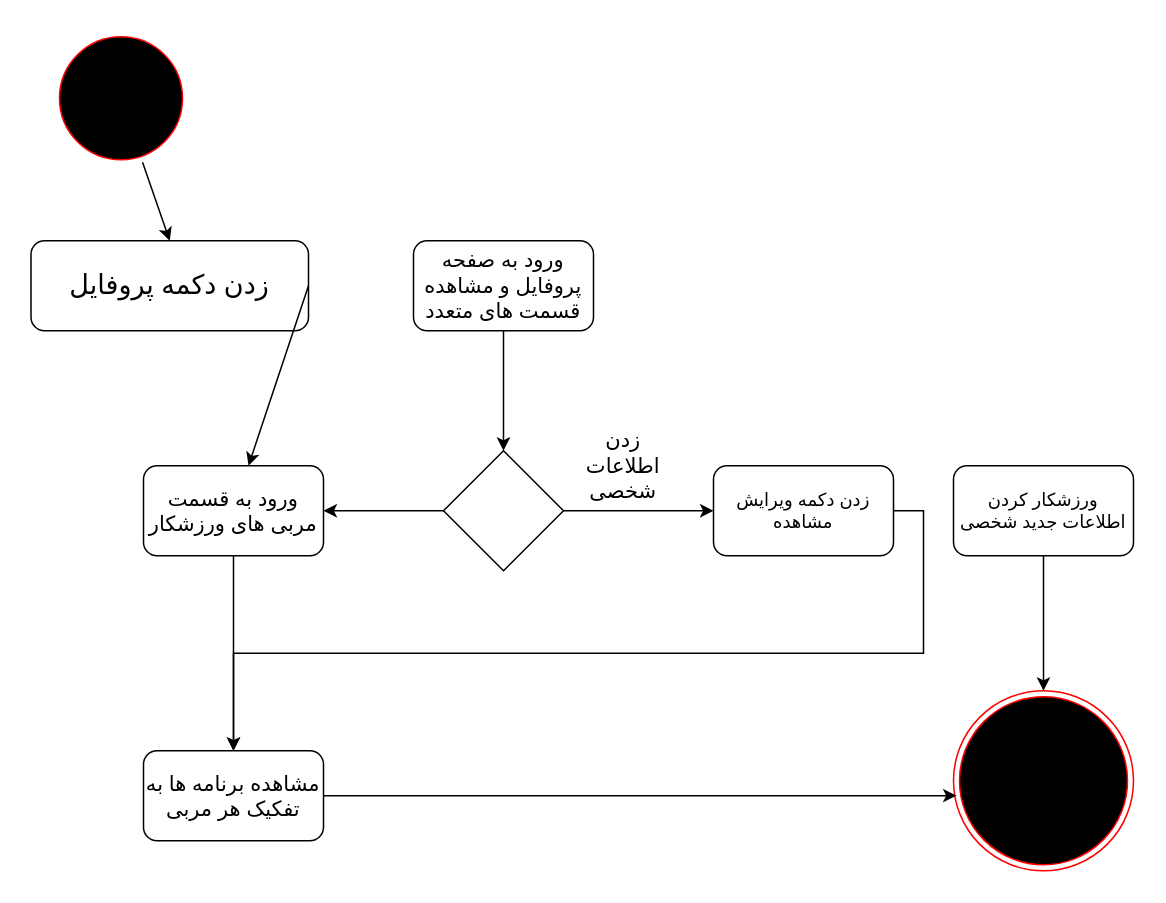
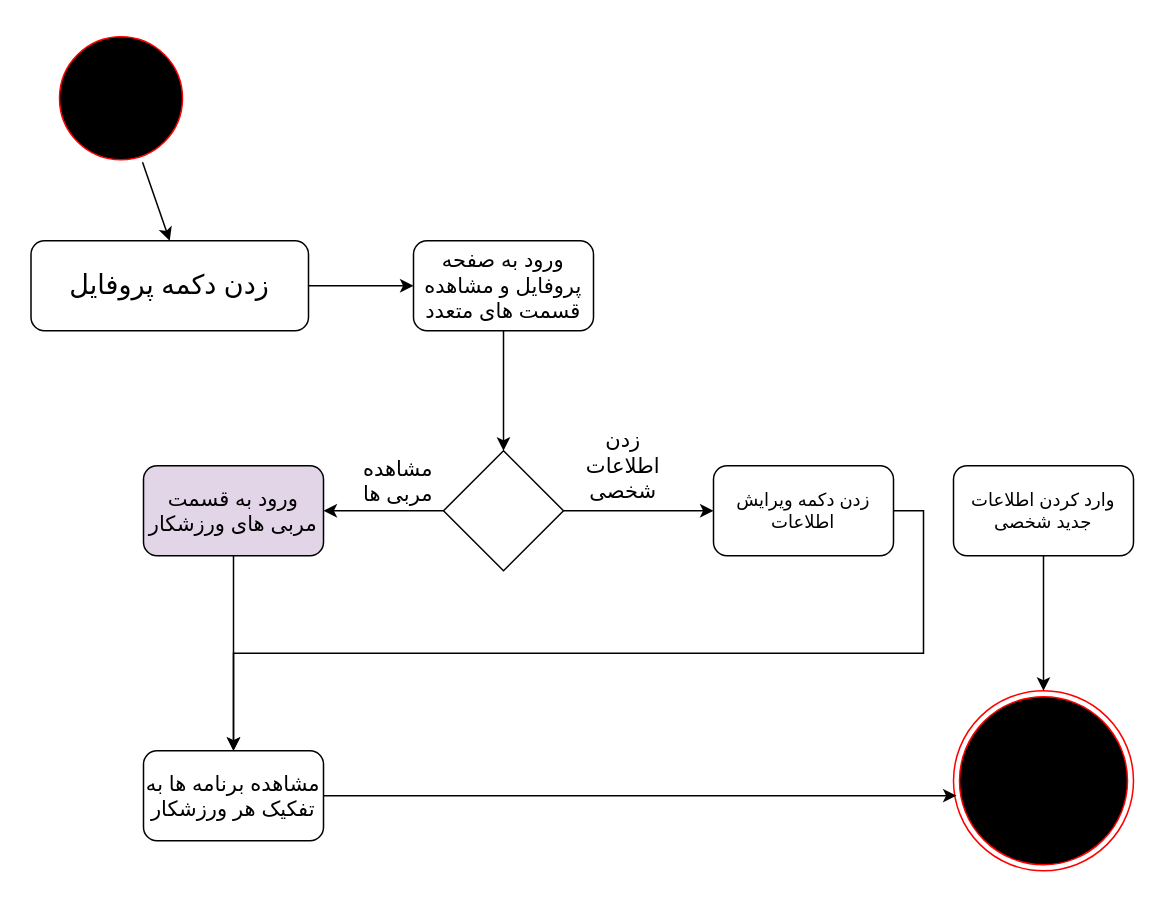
  <mxCell id="0" />
  <mxCell id="1" parent="0" />
  <mxCell id="2" value="" style="ellipse;html=1;shape=endState;fillColor=#000000;strokeColor=#ff0000;" vertex="1" parent="1"><mxGeometry x="635" y="460" width="120" height="120" as="geometry" /></mxCell>
  <mxCell id="3" value="" style="ellipse;html=1;shape=startState;fillColor=#000000;strokeColor=#ff0000;" vertex="1" parent="1"><mxGeometry x="35" y="20" width="90" height="90" as="geometry" /></mxCell>
  <mxCell id="4" value="" style="endArrow=classic;html=1;entryX=0.5;entryY=0;entryDx=0;entryDy=0;" edge="1" parent="1" source="3" target="5"><mxGeometry width="50" height="50" relative="1" as="geometry"><mxPoint x="35" y="460" as="sourcePoint" /><mxPoint x="75" y="290" as="targetPoint" /></mxGeometry></mxCell>
  <mxCell id="5" value="&lt;font style=&quot;font-size: 18px&quot;&gt;زدن دکمه پروفایل&lt;/font&gt;" style="rounded=1;whiteSpace=wrap;html=1;" vertex="1" parent="1"><mxGeometry x="20" y="160" width="185" height="60" as="geometry" /></mxCell>
  <mxCell id="6" value="&lt;font style=&quot;font-size: 14px&quot;&gt;ورود به صفحه پروفایل و مشاهده قسمت های متعدد&lt;/font&gt;" style="rounded=1;whiteSpace=wrap;html=1;" vertex="1" parent="1"><mxGeometry x="275" y="160" width="120" height="60" as="geometry" /></mxCell>
- <mxCell id="7" value="" style="endArrow=classic;html=1;exitX=1;exitY=0.5;exitDx=0;exitDy=0;" edge="1" parent="1" source="5" target="11"><mxGeometry width="50" height="50" relative="1" as="geometry"><mxPoint x="25" y="550" as="sourcePoint" /><mxPoint x="75" y="500" as="targetPoint" /></mxGeometry></mxCell>
+ <mxCell id="7" value="" style="endArrow=classic;html=1;exitX=1;exitY=0.5;exitDx=0;exitDy=0;entryX=0;entryY=0.5;entryDx=0;entryDy=0;" edge="1" parent="1" source="5" target="6"><mxGeometry width="50" height="50" relative="1" as="geometry"><mxPoint x="25" y="550" as="sourcePoint" /><mxPoint x="75" y="500" as="targetPoint" /></mxGeometry></mxCell>
  <mxCell id="8" value="" style="endArrow=classic;html=1;exitX=0.5;exitY=1;exitDx=0;exitDy=0;entryX=0.5;entryY=0;entryDx=0;entryDy=0;" edge="1" parent="1" source="6" target="9"><mxGeometry width="50" height="50" relative="1" as="geometry"><mxPoint x="25" y="550" as="sourcePoint" /><mxPoint x="235" y="300" as="targetPoint" /></mxGeometry></mxCell>
  <mxCell id="9" value="" style="rhombus;whiteSpace=wrap;html=1;" vertex="1" parent="1"><mxGeometry x="295" y="300" width="80" height="80" as="geometry" /></mxCell>
  <mxCell id="10" value="" style="endArrow=classic;html=1;exitX=0;exitY=0.5;exitDx=0;exitDy=0;" edge="1" parent="1" source="11"><mxGeometry width="50" height="50" relative="1" as="geometry"><mxPoint x="25" y="550" as="sourcePoint" /><mxPoint x="115" y="340" as="targetPoint" /></mxGeometry></mxCell>
- <mxCell id="11" value="&lt;font style=&quot;font-size: 14px&quot;&gt;ورود به قسمت مربی های ورزشکار&lt;/font&gt;" style="rounded=1;whiteSpace=wrap;html=1;" vertex="1" parent="1"><mxGeometry x="95" y="310" width="120" height="60" as="geometry" /></mxCell>
+ <mxCell id="11" value="&lt;font style=&quot;font-size: 14px&quot;&gt;ورود به قسمت مربی های ورزشکار&lt;/font&gt;" style="rounded=1;whiteSpace=wrap;html=1;fillColor=#e1d5e7;" vertex="1" parent="1"><mxGeometry x="95" y="310" width="120" height="60" as="geometry" /></mxCell>
  <mxCell id="12" value="" style="endArrow=classic;html=1;exitX=0;exitY=0.5;exitDx=0;exitDy=0;" edge="1" parent="1" source="9" target="11"><mxGeometry width="50" height="50" relative="1" as="geometry"><mxPoint x="295" y="340" as="sourcePoint" /><mxPoint x="115" y="340" as="targetPoint" /></mxGeometry></mxCell>
+ <mxCell id="13" value="&lt;font style=&quot;font-size: 14px&quot;&gt;مشاهده مربی ها&lt;/font&gt;" style="text;html=1;strokeColor=none;fillColor=none;align=center;verticalAlign=middle;whiteSpace=wrap;rounded=0;" vertex="1" parent="1"><mxGeometry x="245" y="310" width="40" height="20" as="geometry" /></mxCell>
  <mxCell id="14" value="" style="endArrow=classic;html=1;exitX=0.5;exitY=1;exitDx=0;exitDy=0;" edge="1" parent="1" source="11"><mxGeometry width="50" height="50" relative="1" as="geometry"><mxPoint x="25" y="550" as="sourcePoint" /><mxPoint x="155" y="500" as="targetPoint" /></mxGeometry></mxCell>
  <mxCell id="15" style="edgeStyle=orthogonalEdgeStyle;rounded=0;orthogonalLoop=1;jettySize=auto;html=1;entryX=0.017;entryY=0.583;entryDx=0;entryDy=0;entryPerimeter=0;" edge="1" parent="1" source="16" target="2"><mxGeometry relative="1" as="geometry" /></mxCell>
- <mxCell id="16" value="&lt;font style=&quot;font-size: 14px&quot;&gt;مشاهده برنامه ها به تفکیک هر مربی&lt;/font&gt;" style="rounded=1;whiteSpace=wrap;html=1;" vertex="1" parent="1"><mxGeometry x="95" y="500" width="120" height="60" as="geometry" /></mxCell>
+ <mxCell id="16" value="&lt;font style=&quot;font-size: 14px&quot;&gt;مشاهده برنامه ها به تفکیک هر ورزشکار&lt;/font&gt;" style="rounded=1;whiteSpace=wrap;html=1;" vertex="1" parent="1"><mxGeometry x="95" y="500" width="120" height="60" as="geometry" /></mxCell>
  <mxCell id="17" value="" style="endArrow=classic;html=1;exitX=1;exitY=0.5;exitDx=0;exitDy=0;entryX=0;entryY=0.5;entryDx=0;entryDy=0;" edge="1" parent="1" source="9" target="22"><mxGeometry width="50" height="50" relative="1" as="geometry"><mxPoint x="25" y="660" as="sourcePoint" /><mxPoint x="475" y="340" as="targetPoint" /></mxGeometry></mxCell>
  <mxCell id="18" style="edgeStyle=orthogonalEdgeStyle;rounded=0;orthogonalLoop=1;jettySize=auto;html=1;" edge="1" parent="1" source="19"><mxGeometry relative="1" as="geometry"><mxPoint x="695" y="460" as="targetPoint" /></mxGeometry></mxCell>
- <mxCell id="19" value="ورزشکار کردن اطلاعات جدید شخصی" style="rounded=1;whiteSpace=wrap;html=1;" vertex="1" parent="1"><mxGeometry x="635" y="310" width="120" height="60" as="geometry" /></mxCell>
+ <mxCell id="19" value="وارد کردن اطلاعات جدید شخصی" style="rounded=1;whiteSpace=wrap;html=1;" vertex="1" parent="1"><mxGeometry x="635" y="310" width="120" height="60" as="geometry" /></mxCell>
  <mxCell id="20" value="&lt;font style=&quot;font-size: 14px&quot;&gt;زدن اطلاعات شخصی&lt;/font&gt;" style="text;html=1;strokeColor=none;fillColor=none;align=center;verticalAlign=middle;whiteSpace=wrap;rounded=0;" vertex="1" parent="1"><mxGeometry x="395" y="300" width="40" height="20" as="geometry" /></mxCell>
  <mxCell id="21" style="edgeStyle=orthogonalEdgeStyle;rounded=0;orthogonalLoop=1;jettySize=auto;html=1;exitX=1;exitY=0.5;exitDx=0;exitDy=0;" edge="1" parent="1" source="22" target="16"><mxGeometry relative="1" as="geometry" /></mxCell>
- <mxCell id="22" value="زدن دکمه ویرایش مشاهده&lt;br&gt;" style="rounded=1;whiteSpace=wrap;html=1;" vertex="1" parent="1"><mxGeometry x="475" y="310" width="120" height="60" as="geometry" /></mxCell>
+ <mxCell id="22" value="زدن دکمه ویرایش اطلاعات&lt;br&gt;" style="rounded=1;whiteSpace=wrap;html=1;" vertex="1" parent="1"><mxGeometry x="475" y="310" width="120" height="60" as="geometry" /></mxCell>
